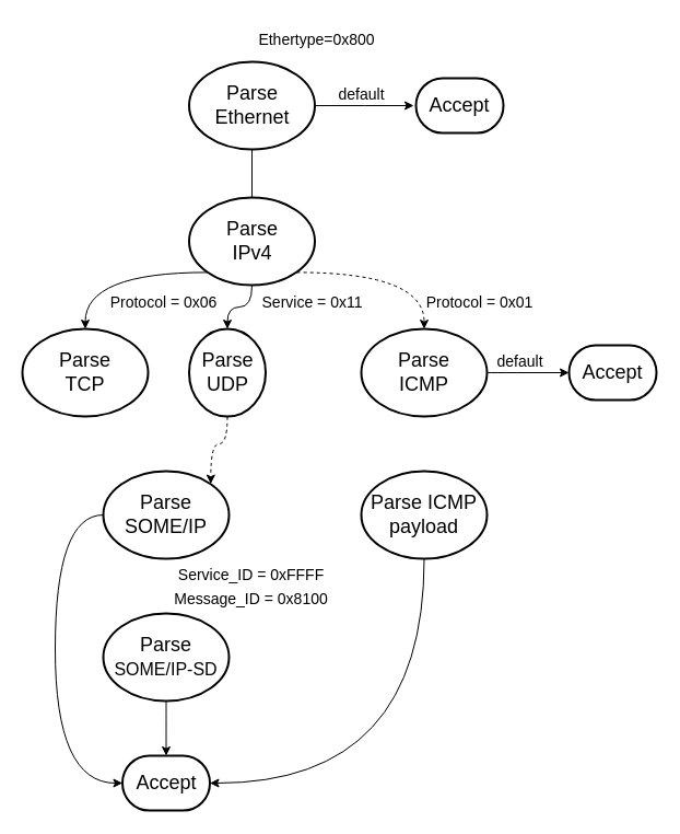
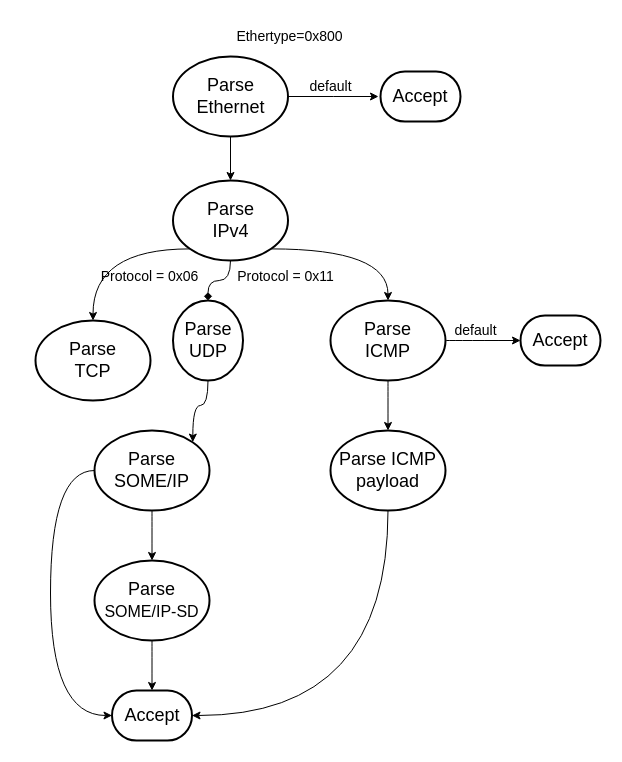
  <mxCell id="0" />
  <mxCell id="1" parent="0" />
  <mxCell id="2" style="edgeStyle=orthogonalEdgeStyle;rounded=0;orthogonalLoop=1;jettySize=auto;html=1;exitX=1;exitY=0.5;exitDx=0;exitDy=0;exitPerimeter=0;entryX=0;entryY=0.5;entryDx=0;entryDy=0;entryPerimeter=0;fontSize=18;" edge="1" parent="1" source="4"><mxGeometry relative="1" as="geometry"><mxPoint x="293" y="96" as="sourcePoint" /><mxPoint x="378" y="96" as="targetPoint" /></mxGeometry></mxCell>
- <mxCell id="3" style="edgeStyle=orthogonalEdgeStyle;rounded=0;orthogonalLoop=1;jettySize=auto;html=1;exitX=0.5;exitY=1;exitDx=0;exitDy=0;exitPerimeter=0;entryX=0.5;entryY=0;entryDx=0;entryDy=0;entryPerimeter=0;fontSize=18;endArrow=none;" edge="1" parent="1" source="4" target="10"><mxGeometry relative="1" as="geometry" /></mxCell>
+ <mxCell id="3" style="edgeStyle=orthogonalEdgeStyle;rounded=0;orthogonalLoop=1;jettySize=auto;html=1;exitX=0.5;exitY=1;exitDx=0;exitDy=0;exitPerimeter=0;entryX=0.5;entryY=0;entryDx=0;entryDy=0;entryPerimeter=0;fontSize=18;" edge="1" parent="1" source="4" target="10"><mxGeometry relative="1" as="geometry" /></mxCell>
  <mxCell id="4" value="Parse Ethernet" style="strokeWidth=2;html=1;shape=mxgraph.flowchart.start_1;whiteSpace=wrap;fontSize=18;" vertex="1" parent="1"><mxGeometry x="172.5" y="56" width="115" height="80" as="geometry" /></mxCell>
  <mxCell id="5" value="Accept" style="strokeWidth=2;html=1;shape=mxgraph.flowchart.terminator;whiteSpace=wrap;fontSize=18;" vertex="1" parent="1"><mxGeometry x="380" y="71" width="80" height="50" as="geometry" /></mxCell>
  <mxCell id="6" value="&lt;font style=&quot;font-size: 14px&quot;&gt;default&lt;/font&gt;" style="text;html=1;align=center;verticalAlign=middle;resizable=0;points=[];autosize=1;strokeColor=none;fillColor=none;fontSize=18;" vertex="1" parent="1"><mxGeometry x="445" y="314" width="60" height="30" as="geometry" /></mxCell>
  <mxCell id="7" style="edgeStyle=orthogonalEdgeStyle;rounded=0;orthogonalLoop=1;jettySize=auto;html=1;exitX=0.145;exitY=0.855;exitDx=0;exitDy=0;exitPerimeter=0;fontSize=14;curved=1;" edge="1" parent="1" source="10" target="13"><mxGeometry relative="1" as="geometry" /></mxCell>
- <mxCell id="8" style="edgeStyle=orthogonalEdgeStyle;curved=1;rounded=0;orthogonalLoop=1;jettySize=auto;html=1;exitX=0.855;exitY=0.855;exitDx=0;exitDy=0;exitPerimeter=0;fontSize=14;dashed=1;" edge="1" parent="1" source="10" target="16"><mxGeometry relative="1" as="geometry" /></mxCell>
- <mxCell id="9" style="edgeStyle=orthogonalEdgeStyle;curved=1;rounded=0;orthogonalLoop=1;jettySize=auto;html=1;exitX=0.5;exitY=1;exitDx=0;exitDy=0;exitPerimeter=0;fontSize=14;" edge="1" parent="1" source="10" target="12"><mxGeometry relative="1" as="geometry" /></mxCell>
+ <mxCell id="8" style="edgeStyle=orthogonalEdgeStyle;curved=1;rounded=0;orthogonalLoop=1;jettySize=auto;html=1;exitX=0.855;exitY=0.855;exitDx=0;exitDy=0;exitPerimeter=0;fontSize=14;" edge="1" parent="1" source="10" target="16"><mxGeometry relative="1" as="geometry" /></mxCell>
+ <mxCell id="9" style="edgeStyle=orthogonalEdgeStyle;curved=1;rounded=0;orthogonalLoop=1;jettySize=auto;html=1;exitX=0.5;exitY=1;exitDx=0;exitDy=0;exitPerimeter=0;fontSize=14;endArrow=diamond;" edge="1" parent="1" source="10" target="12"><mxGeometry relative="1" as="geometry" /></mxCell>
  <mxCell id="10" value="Parse &lt;br&gt;IPv4" style="strokeWidth=2;html=1;shape=mxgraph.flowchart.start_1;whiteSpace=wrap;fontSize=18;" vertex="1" parent="1"><mxGeometry x="172.5" y="180" width="115" height="80" as="geometry" /></mxCell>
- <mxCell id="11" style="edgeStyle=orthogonalEdgeStyle;curved=1;rounded=0;orthogonalLoop=1;jettySize=auto;html=1;exitX=0.5;exitY=1;exitDx=0;exitDy=0;exitPerimeter=0;entryX=0.855;entryY=0.145;entryDx=0;entryDy=0;entryPerimeter=0;fontSize=14;dashed=1;" edge="1" parent="1" source="12" target="25"><mxGeometry relative="1" as="geometry" /></mxCell>
+ <mxCell id="11" style="edgeStyle=orthogonalEdgeStyle;curved=1;rounded=0;orthogonalLoop=1;jettySize=auto;html=1;exitX=0.5;exitY=1;exitDx=0;exitDy=0;exitPerimeter=0;entryX=0.855;entryY=0.145;entryDx=0;entryDy=0;entryPerimeter=0;fontSize=14;" edge="1" parent="1" source="12" target="25"><mxGeometry relative="1" as="geometry" /></mxCell>
  <mxCell id="12" value="Parse &lt;br&gt;UDP" style="strokeWidth=2;html=1;shape=mxgraph.flowchart.start_1;whiteSpace=wrap;fontSize=18;" vertex="1" parent="1"><mxGeometry x="172.5" y="300" width="70" height="80" as="geometry" /></mxCell>
- <mxCell id="13" value="Parse &lt;br&gt;TCP" style="strokeWidth=2;html=1;shape=mxgraph.flowchart.start_1;whiteSpace=wrap;fontSize=18;" vertex="1" parent="1"><mxGeometry x="20" y="300" width="115" height="80" as="geometry" /></mxCell>
+ <mxCell id="13" value="Parse &lt;br&gt;TCP" style="strokeWidth=2;html=1;shape=mxgraph.flowchart.start_1;whiteSpace=wrap;fontSize=18;" vertex="1" parent="1"><mxGeometry x="35" y="320" width="115" height="80" as="geometry" /></mxCell>
  <mxCell id="14" style="edgeStyle=orthogonalEdgeStyle;curved=1;rounded=0;orthogonalLoop=1;jettySize=auto;html=1;exitX=1;exitY=0.5;exitDx=0;exitDy=0;exitPerimeter=0;entryX=0;entryY=0.5;entryDx=0;entryDy=0;entryPerimeter=0;fontSize=14;" edge="1" parent="1" source="16" target="20"><mxGeometry relative="1" as="geometry" /></mxCell>
+ <mxCell id="15" style="edgeStyle=orthogonalEdgeStyle;curved=1;rounded=0;orthogonalLoop=1;jettySize=auto;html=1;exitX=0.5;exitY=1;exitDx=0;exitDy=0;exitPerimeter=0;fontSize=14;" edge="1" parent="1" source="16" target="27"><mxGeometry relative="1" as="geometry" /></mxCell>
  <mxCell id="16" value="Parse &lt;br&gt;ICMP" style="strokeWidth=2;html=1;shape=mxgraph.flowchart.start_1;whiteSpace=wrap;fontSize=18;" vertex="1" parent="1"><mxGeometry x="330" y="300" width="115" height="80" as="geometry" /></mxCell>
- <mxCell id="17" value="&lt;font style=&quot;font-size: 14px&quot;&gt;Protocol = 0x01&lt;/font&gt;" style="text;html=1;align=center;verticalAlign=middle;resizable=0;points=[];autosize=1;strokeColor=none;fillColor=none;fontSize=18;" vertex="1" parent="1"><mxGeometry x="383" y="260" width="110" height="30" as="geometry" /></mxCell>
- <mxCell id="18" value="&lt;font style=&quot;font-size: 14px&quot;&gt;Service = 0x11&lt;/font&gt;" style="text;html=1;align=center;verticalAlign=middle;resizable=0;points=[];autosize=1;strokeColor=none;fillColor=none;fontSize=18;" vertex="1" parent="1"><mxGeometry x="230" y="260" width="110" height="30" as="geometry" /></mxCell>
+ <mxCell id="18" value="&lt;font style=&quot;font-size: 14px&quot;&gt;Protocol = 0x11&lt;/font&gt;" style="text;html=1;align=center;verticalAlign=middle;resizable=0;points=[];autosize=1;strokeColor=none;fillColor=none;fontSize=18;" vertex="1" parent="1"><mxGeometry x="230" y="260" width="110" height="30" as="geometry" /></mxCell>
  <mxCell id="19" value="&lt;font style=&quot;font-size: 14px&quot;&gt;Protocol = 0x06&lt;/font&gt;" style="text;html=1;align=center;verticalAlign=middle;resizable=0;points=[];autosize=1;strokeColor=none;fillColor=none;fontSize=18;" vertex="1" parent="1"><mxGeometry x="94" y="260" width="110" height="30" as="geometry" /></mxCell>
  <mxCell id="20" value="Accept" style="strokeWidth=2;html=1;shape=mxgraph.flowchart.terminator;whiteSpace=wrap;fontSize=18;" vertex="1" parent="1"><mxGeometry x="520" y="315" width="80" height="50" as="geometry" /></mxCell>
  <mxCell id="21" value="&lt;font style=&quot;font-size: 14px&quot;&gt;default&lt;/font&gt;" style="text;html=1;align=center;verticalAlign=middle;resizable=0;points=[];autosize=1;strokeColor=none;fillColor=none;fontSize=18;" vertex="1" parent="1"><mxGeometry x="300" y="70" width="60" height="30" as="geometry" /></mxCell>
  <mxCell id="22" value="&lt;font style=&quot;font-size: 14px&quot;&gt;Ethertype=0x800&lt;/font&gt;" style="text;html=1;align=center;verticalAlign=middle;resizable=0;points=[];autosize=1;strokeColor=none;fillColor=none;fontSize=18;" vertex="1" parent="1"><mxGeometry x="229" y="20" width="120" height="30" as="geometry" /></mxCell>
+ <mxCell id="23" style="edgeStyle=orthogonalEdgeStyle;curved=1;rounded=0;orthogonalLoop=1;jettySize=auto;html=1;exitX=0.5;exitY=1;exitDx=0;exitDy=0;exitPerimeter=0;fontSize=16;" edge="1" parent="1" source="25" target="29"><mxGeometry relative="1" as="geometry" /></mxCell>
  <mxCell id="24" style="edgeStyle=orthogonalEdgeStyle;curved=1;rounded=0;orthogonalLoop=1;jettySize=auto;html=1;exitX=0;exitY=0.5;exitDx=0;exitDy=0;exitPerimeter=0;entryX=0;entryY=0.5;entryDx=0;entryDy=0;entryPerimeter=0;fontSize=16;" edge="1" parent="1" source="25" target="31"><mxGeometry relative="1" as="geometry"><Array as="points"><mxPoint x="50" y="470" /><mxPoint x="50" y="715" /></Array></mxGeometry></mxCell>
  <mxCell id="25" value="Parse &lt;br&gt;SOME/IP" style="strokeWidth=2;html=1;shape=mxgraph.flowchart.start_1;whiteSpace=wrap;fontSize=18;" vertex="1" parent="1"><mxGeometry x="94" y="430" width="115" height="80" as="geometry" /></mxCell>
  <mxCell id="26" style="edgeStyle=orthogonalEdgeStyle;curved=1;rounded=0;orthogonalLoop=1;jettySize=auto;html=1;exitX=0.5;exitY=1;exitDx=0;exitDy=0;exitPerimeter=0;entryX=1;entryY=0.5;entryDx=0;entryDy=0;entryPerimeter=0;fontSize=16;" edge="1" parent="1" source="27" target="31"><mxGeometry relative="1" as="geometry" /></mxCell>
  <mxCell id="27" value="Parse ICMP payload" style="strokeWidth=2;html=1;shape=mxgraph.flowchart.start_1;whiteSpace=wrap;fontSize=18;" vertex="1" parent="1"><mxGeometry x="330" y="430" width="115" height="80" as="geometry" /></mxCell>
  <mxCell id="28" style="edgeStyle=orthogonalEdgeStyle;curved=1;rounded=0;orthogonalLoop=1;jettySize=auto;html=1;exitX=0.5;exitY=1;exitDx=0;exitDy=0;exitPerimeter=0;fontSize=16;" edge="1" parent="1" source="29" target="31"><mxGeometry relative="1" as="geometry" /></mxCell>
  <mxCell id="29" value="Parse &lt;br&gt;&lt;font style=&quot;font-size: 16px&quot;&gt;SOME/IP-SD&lt;/font&gt;" style="strokeWidth=2;html=1;shape=mxgraph.flowchart.start_1;whiteSpace=wrap;fontSize=18;" vertex="1" parent="1"><mxGeometry x="94" y="560" width="115" height="80" as="geometry" /></mxCell>
- <mxCell id="30" value="&lt;div&gt;&lt;font style=&quot;font-size: 14px&quot;&gt;Service_ID&lt;font style=&quot;font-size: 14px&quot;&gt; = 0xFFFF&lt;/font&gt;&lt;/font&gt;&lt;/div&gt;&lt;div align=&quot;left&quot;&gt;&lt;font style=&quot;font-size: 14px&quot;&gt;&lt;font style=&quot;font-size: 14px&quot;&gt;Message_ID = 0x8100&lt;br&gt;&lt;/font&gt;&lt;/font&gt;&lt;/div&gt;" style="text;html=1;align=center;verticalAlign=middle;resizable=0;points=[];autosize=1;strokeColor=none;fillColor=none;fontSize=18;" vertex="1" parent="1"><mxGeometry x="149" y="510" width="160" height="50" as="geometry" /></mxCell>
  <mxCell id="31" value="Accept" style="strokeWidth=2;html=1;shape=mxgraph.flowchart.terminator;whiteSpace=wrap;fontSize=18;" vertex="1" parent="1"><mxGeometry x="111.5" y="690" width="80" height="50" as="geometry" /></mxCell>
